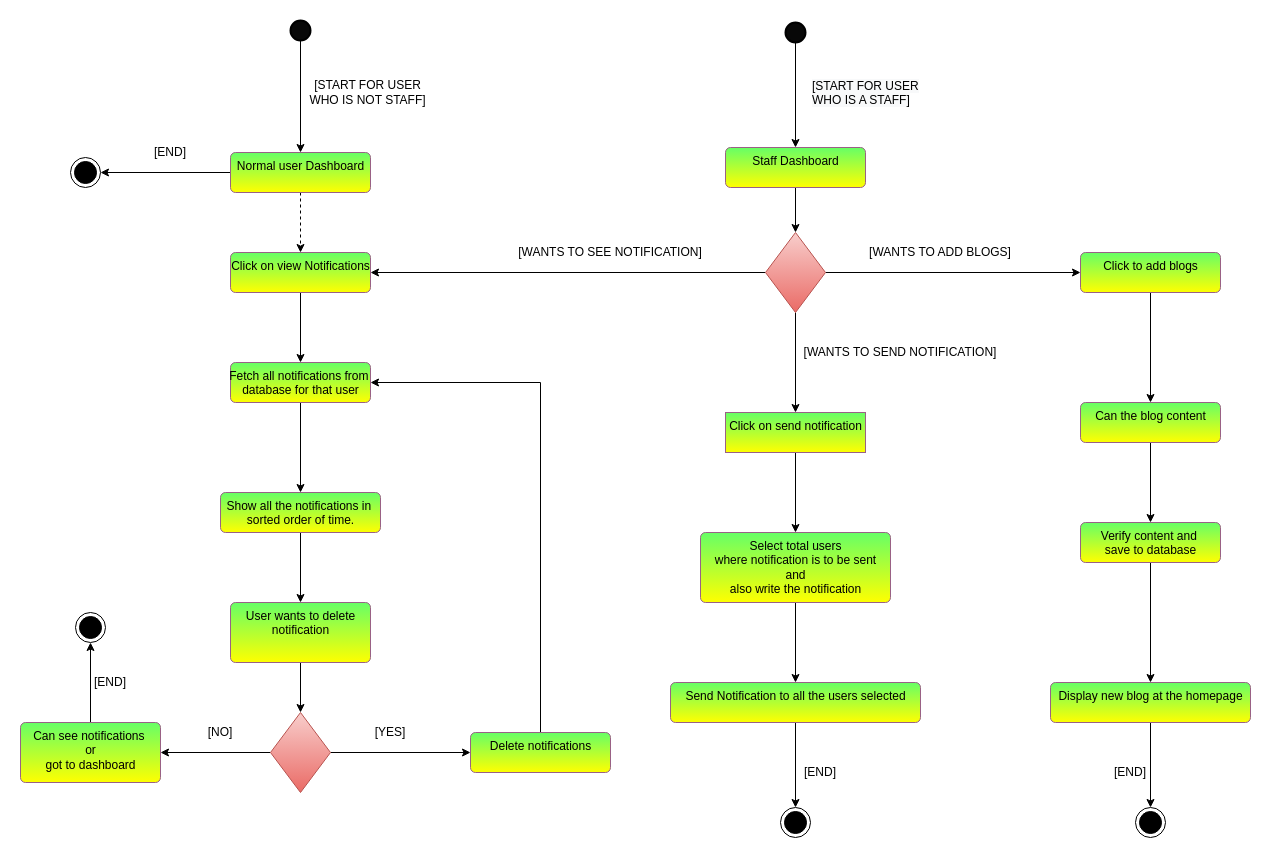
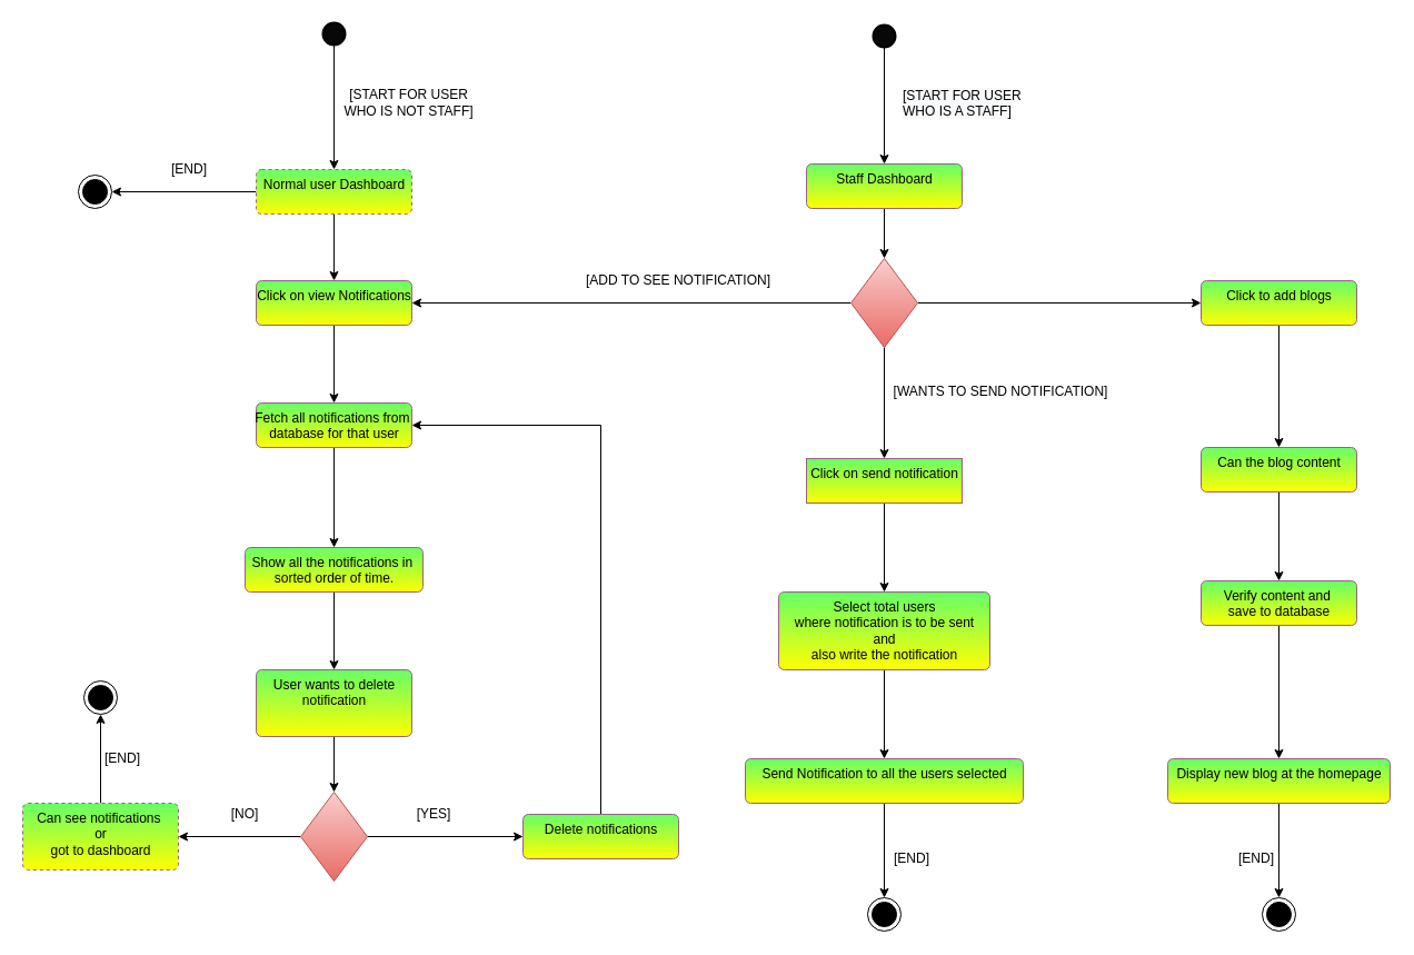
  <mxCell id="0" />
  <mxCell id="1" parent="0" />
  <mxCell id="2" value="" style="edgeStyle=orthogonalEdgeStyle;rounded=0;orthogonalLoop=1;jettySize=auto;html=1;" parent="1" source="3" target="50" edge="1"><mxGeometry relative="1" as="geometry" /></mxCell>
  <mxCell id="3" value="Display new blog at the homepage" style="html=1;align=center;verticalAlign=top;rounded=1;absoluteArcSize=1;arcSize=10;dashed=0;strokeColor=#996185;gradientColor=#FFFF00;fillColor=#66FF66;" parent="1" vertex="1"><mxGeometry x="1050" y="682" width="200" height="40" as="geometry" /></mxCell>
  <mxCell id="4" value="" style="edgeStyle=orthogonalEdgeStyle;rounded=0;orthogonalLoop=1;jettySize=auto;html=1;" parent="1" source="5" target="3" edge="1"><mxGeometry relative="1" as="geometry" /></mxCell>
  <mxCell id="5" value="Verify content and&amp;nbsp;&lt;br&gt;save to database" style="html=1;align=center;verticalAlign=top;rounded=1;absoluteArcSize=1;arcSize=10;dashed=0;strokeColor=#996185;gradientColor=#FFFF00;fillColor=#66FF66;" parent="1" vertex="1"><mxGeometry x="1080" y="522" width="140" height="40" as="geometry" /></mxCell>
  <mxCell id="6" value="" style="edgeStyle=orthogonalEdgeStyle;rounded=0;orthogonalLoop=1;jettySize=auto;html=1;" parent="1" source="7" target="5" edge="1"><mxGeometry relative="1" as="geometry" /></mxCell>
  <mxCell id="7" value="Can the blog content" style="html=1;align=center;verticalAlign=top;rounded=1;absoluteArcSize=1;arcSize=10;dashed=0;strokeColor=#996185;gradientColor=#FFFF00;fillColor=#66FF66;" parent="1" vertex="1"><mxGeometry x="1080" y="402" width="140" height="40" as="geometry" /></mxCell>
  <mxCell id="8" value="" style="edgeStyle=orthogonalEdgeStyle;rounded=0;orthogonalLoop=1;jettySize=auto;html=1;" parent="1" source="9" target="7" edge="1"><mxGeometry relative="1" as="geometry" /></mxCell>
  <mxCell id="9" value="Click to add blogs&lt;br&gt;" style="html=1;align=center;verticalAlign=top;rounded=1;absoluteArcSize=1;arcSize=10;dashed=0;strokeColor=#996185;gradientColor=#FFFF00;fillColor=#66FF66;" parent="1" vertex="1"><mxGeometry x="1080" y="252" width="140" height="40" as="geometry" /></mxCell>
  <mxCell id="10" value="" style="edgeStyle=orthogonalEdgeStyle;rounded=0;orthogonalLoop=1;jettySize=auto;html=1;" parent="1" source="11" target="45" edge="1"><mxGeometry relative="1" as="geometry" /></mxCell>
  <mxCell id="11" value="Send Notification to all the users selected" style="html=1;align=center;verticalAlign=top;rounded=1;absoluteArcSize=1;arcSize=10;dashed=0;strokeColor=#996185;gradientColor=#FFFF00;fillColor=#66FF66;" parent="1" vertex="1"><mxGeometry x="670" y="682" width="250" height="40" as="geometry" /></mxCell>
  <mxCell id="12" value="" style="edgeStyle=orthogonalEdgeStyle;rounded=0;orthogonalLoop=1;jettySize=auto;html=1;" parent="1" source="13" target="11" edge="1"><mxGeometry relative="1" as="geometry" /></mxCell>
  <mxCell id="13" value="Select total users&lt;br&gt;where notification is to be sent&lt;br&gt;and&lt;br&gt;also write the notification" style="html=1;align=center;verticalAlign=top;rounded=1;absoluteArcSize=1;arcSize=10;dashed=0;strokeColor=#996185;gradientColor=#FFFF00;fillColor=#66FF66;" parent="1" vertex="1"><mxGeometry x="700" y="532" width="190" height="70" as="geometry" /></mxCell>
  <mxCell id="14" value="" style="edgeStyle=orthogonalEdgeStyle;rounded=0;orthogonalLoop=1;jettySize=auto;html=1;" parent="1" source="15" target="13" edge="1"><mxGeometry relative="1" as="geometry" /></mxCell>
  <mxCell id="15" value="Click on send notification" style="html=1;align=center;verticalAlign=top;absoluteArcSize=1;arcSize=10;dashed=0;strokeColor=#996185;gradientColor=#FFFF00;fillColor=#66FF66;rounded=0;" parent="1" vertex="1"><mxGeometry x="725" y="412" width="140" height="40" as="geometry" /></mxCell>
  <mxCell id="16" value="" style="edgeStyle=orthogonalEdgeStyle;rounded=0;orthogonalLoop=1;jettySize=auto;html=1;" parent="1" source="17" target="36" edge="1"><mxGeometry relative="1" as="geometry" /></mxCell>
  <mxCell id="17" value="Staff Dashboard" style="html=1;align=center;verticalAlign=top;rounded=1;absoluteArcSize=1;arcSize=10;dashed=0;strokeColor=#996185;gradientColor=#FFFF00;fillColor=#66FF66;" parent="1" vertex="1"><mxGeometry x="725" y="147" width="140" height="40" as="geometry" /></mxCell>
  <mxCell id="18" value="" style="edgeStyle=orthogonalEdgeStyle;rounded=0;orthogonalLoop=1;jettySize=auto;html=1;" parent="1" source="19" target="40" edge="1"><mxGeometry relative="1" as="geometry" /></mxCell>
- <mxCell id="19" value="Can see notifications&amp;nbsp;&lt;br&gt;or&lt;br&gt;got to dashboard" style="html=1;align=center;verticalAlign=top;rounded=1;absoluteArcSize=1;arcSize=10;dashed=0;strokeColor=#996185;gradientColor=#FFFF00;fillColor=#66FF66;" parent="1" vertex="1"><mxGeometry x="20" y="722" width="140" height="60" as="geometry" /></mxCell>
+ <mxCell id="19" value="Can see notifications&amp;nbsp;&lt;br&gt;or&lt;br&gt;got to dashboard" style="html=1;align=center;verticalAlign=top;rounded=1;absoluteArcSize=1;arcSize=10;dashed=1;strokeColor=#996185;gradientColor=#FFFF00;fillColor=#66FF66;" parent="1" vertex="1"><mxGeometry x="20" y="722" width="140" height="60" as="geometry" /></mxCell>
  <mxCell id="20" style="edgeStyle=orthogonalEdgeStyle;rounded=0;orthogonalLoop=1;jettySize=auto;html=1;entryX=1;entryY=0.5;entryDx=0;entryDy=0;exitX=0.5;exitY=0;exitDx=0;exitDy=0;" parent="1" source="21" target="27" edge="1"><mxGeometry relative="1" as="geometry" /></mxCell>
  <mxCell id="21" value="Delete notifications" style="html=1;align=center;verticalAlign=top;rounded=1;absoluteArcSize=1;arcSize=10;dashed=0;strokeColor=#996185;gradientColor=#FFFF00;fillColor=#66FF66;" parent="1" vertex="1"><mxGeometry x="470" y="732" width="140" height="40" as="geometry" /></mxCell>
  <mxCell id="22" value="" style="edgeStyle=orthogonalEdgeStyle;rounded=0;orthogonalLoop=1;jettySize=auto;html=1;" parent="1" source="23" target="39" edge="1"><mxGeometry relative="1" as="geometry" /></mxCell>
  <mxCell id="23" value="User wants to delete &lt;br&gt;notification" style="html=1;align=center;verticalAlign=top;rounded=1;absoluteArcSize=1;arcSize=10;dashed=0;strokeColor=#996185;gradientColor=#FFFF00;fillColor=#66FF66;" parent="1" vertex="1"><mxGeometry x="230" y="602" width="140" height="60" as="geometry" /></mxCell>
  <mxCell id="24" value="" style="edgeStyle=orthogonalEdgeStyle;rounded=0;orthogonalLoop=1;jettySize=auto;html=1;" parent="1" source="25" target="23" edge="1"><mxGeometry relative="1" as="geometry" /></mxCell>
  <mxCell id="25" value="Show all the notifications in&amp;nbsp;&lt;br&gt;sorted order of time." style="html=1;align=center;verticalAlign=top;rounded=1;absoluteArcSize=1;arcSize=10;dashed=0;strokeColor=#996185;gradientColor=#FFFF00;fillColor=#66FF66;" parent="1" vertex="1"><mxGeometry x="220" y="492" width="160" height="40" as="geometry" /></mxCell>
  <mxCell id="26" value="" style="edgeStyle=orthogonalEdgeStyle;rounded=0;orthogonalLoop=1;jettySize=auto;html=1;" parent="1" source="27" target="25" edge="1"><mxGeometry relative="1" as="geometry" /></mxCell>
  <mxCell id="27" value="Fetch all notifications from&amp;nbsp;&lt;br&gt;database for that user" style="html=1;align=center;verticalAlign=top;rounded=1;absoluteArcSize=1;arcSize=10;dashed=0;strokeColor=#996185;gradientColor=#FFFF00;fillColor=#66FF66;" parent="1" vertex="1"><mxGeometry x="230" y="362" width="140" height="40" as="geometry" /></mxCell>
  <mxCell id="28" value="" style="edgeStyle=orthogonalEdgeStyle;rounded=0;orthogonalLoop=1;jettySize=auto;html=1;" parent="1" source="29" target="27" edge="1"><mxGeometry relative="1" as="geometry" /></mxCell>
  <mxCell id="29" value="Click on view Notifications" style="html=1;align=center;verticalAlign=top;rounded=1;absoluteArcSize=1;arcSize=10;dashed=0;strokeColor=#996185;gradientColor=#FFFF00;fillColor=#66FF66;" parent="1" vertex="1"><mxGeometry x="230" y="252" width="140" height="40" as="geometry" /></mxCell>
- <mxCell id="30" value="" style="edgeStyle=orthogonalEdgeStyle;rounded=0;orthogonalLoop=1;jettySize=auto;html=1;dashed=1;" parent="1" source="32" target="29" edge="1"><mxGeometry relative="1" as="geometry" /></mxCell>
+ <mxCell id="30" value="" style="edgeStyle=orthogonalEdgeStyle;rounded=0;orthogonalLoop=1;jettySize=auto;html=1;" parent="1" source="32" target="29" edge="1"><mxGeometry relative="1" as="geometry" /></mxCell>
  <mxCell id="31" style="edgeStyle=orthogonalEdgeStyle;rounded=0;orthogonalLoop=1;jettySize=auto;html=1;" parent="1" source="32" target="46" edge="1"><mxGeometry relative="1" as="geometry" /></mxCell>
- <mxCell id="32" value="Normal user Dashboard" style="html=1;align=center;verticalAlign=top;rounded=1;absoluteArcSize=1;arcSize=10;dashed=0;strokeColor=#996185;gradientColor=#FFFF00;fillColor=#66FF66;" parent="1" vertex="1"><mxGeometry x="230" y="152" width="140" height="40" as="geometry" /></mxCell>
+ <mxCell id="32" value="Normal user Dashboard" style="html=1;align=center;verticalAlign=top;rounded=1;absoluteArcSize=1;arcSize=10;dashed=1;strokeColor=#996185;gradientColor=#FFFF00;fillColor=#66FF66;" parent="1" vertex="1"><mxGeometry x="230" y="152" width="140" height="40" as="geometry" /></mxCell>
  <mxCell id="33" style="edgeStyle=orthogonalEdgeStyle;rounded=0;orthogonalLoop=1;jettySize=auto;html=1;entryX=1;entryY=0.5;entryDx=0;entryDy=0;" parent="1" source="36" target="29" edge="1"><mxGeometry relative="1" as="geometry" /></mxCell>
  <mxCell id="34" value="" style="edgeStyle=orthogonalEdgeStyle;rounded=0;orthogonalLoop=1;jettySize=auto;html=1;" parent="1" source="36" target="15" edge="1"><mxGeometry relative="1" as="geometry" /></mxCell>
  <mxCell id="35" style="edgeStyle=orthogonalEdgeStyle;rounded=0;orthogonalLoop=1;jettySize=auto;html=1;entryX=0;entryY=0.5;entryDx=0;entryDy=0;" parent="1" source="36" target="9" edge="1"><mxGeometry relative="1" as="geometry" /></mxCell>
  <mxCell id="36" value="" style="rhombus;whiteSpace=wrap;html=1;gradientColor=#ea6b66;fillColor=#f8cecc;strokeColor=#b85450;" parent="1" vertex="1"><mxGeometry x="765" y="232" width="60" height="80" as="geometry" /></mxCell>
  <mxCell id="37" style="edgeStyle=orthogonalEdgeStyle;rounded=0;orthogonalLoop=1;jettySize=auto;html=1;entryX=0;entryY=0.5;entryDx=0;entryDy=0;" parent="1" source="39" target="21" edge="1"><mxGeometry relative="1" as="geometry" /></mxCell>
  <mxCell id="38" value="" style="edgeStyle=orthogonalEdgeStyle;rounded=0;orthogonalLoop=1;jettySize=auto;html=1;" parent="1" source="39" target="19" edge="1"><mxGeometry relative="1" as="geometry" /></mxCell>
  <mxCell id="39" value="" style="rhombus;whiteSpace=wrap;html=1;gradientColor=#ea6b66;fillColor=#f8cecc;strokeColor=#b85450;" parent="1" vertex="1"><mxGeometry y="712" width="60" height="80" as="geometry" x="270" /></mxCell>
  <mxCell id="40" value="" style="ellipse;html=1;shape=endState;fillColor=#000000;strokeColor=#000000;" parent="1" vertex="1"><mxGeometry x="75" y="612" width="30" height="30" as="geometry" /></mxCell>
  <mxCell id="41" value="" style="edgeStyle=orthogonalEdgeStyle;rounded=0;orthogonalLoop=1;jettySize=auto;html=1;exitX=0.5;exitY=1;exitDx=0;exitDy=0;exitPerimeter=0;" parent="1" source="58" target="32" edge="1"><mxGeometry relative="1" as="geometry"><mxPoint x="300" y="62" as="sourcePoint" /></mxGeometry></mxCell>
  <mxCell id="42" value="[START FOR USER WHO IS NOT STAFF]&lt;br&gt;" style="text;html=1;strokeColor=none;fillColor=none;align=center;verticalAlign=middle;whiteSpace=wrap;rounded=0;" parent="1" vertex="1"><mxGeometry x="300" y="82" width="135" height="20" as="geometry" /></mxCell>
  <mxCell id="43" value="[YES]" style="text;html=1;strokeColor=none;fillColor=none;align=center;verticalAlign=middle;whiteSpace=wrap;rounded=0;" parent="1" vertex="1"><mxGeometry x="370" y="722" width="40" height="20" as="geometry" /></mxCell>
  <mxCell id="44" value="[NO]" style="text;html=1;strokeColor=none;fillColor=none;align=center;verticalAlign=middle;whiteSpace=wrap;rounded=0;" parent="1" vertex="1"><mxGeometry x="200" y="722" width="40" height="20" as="geometry" /></mxCell>
  <mxCell id="45" value="" style="ellipse;html=1;shape=endState;fillColor=#000000;strokeColor=#000000;" parent="1" vertex="1"><mxGeometry x="780" y="807" width="30" height="30" as="geometry" /></mxCell>
  <mxCell id="46" value="" style="ellipse;html=1;shape=endState;fillColor=#000000;strokeColor=#000000;" parent="1" vertex="1"><mxGeometry x="70" y="157" width="30" height="30" as="geometry" /></mxCell>
  <mxCell id="47" value="[END]" style="text;html=1;strokeColor=none;fillColor=none;align=center;verticalAlign=middle;whiteSpace=wrap;rounded=0;" parent="1" vertex="1"><mxGeometry x="150" y="142" width="40" height="20" as="geometry" /></mxCell>
  <mxCell id="48" value="[END]" style="text;html=1;strokeColor=none;fillColor=none;align=center;verticalAlign=middle;whiteSpace=wrap;rounded=0;" parent="1" vertex="1"><mxGeometry x="90" y="672" width="40" height="20" as="geometry" /></mxCell>
  <mxCell id="49" value="&lt;span style=&quot;color: rgb(0 , 0 , 0) ; font-family: &amp;#34;helvetica&amp;#34; ; font-size: 12px ; font-style: normal ; font-weight: 400 ; letter-spacing: normal ; text-align: center ; text-indent: 0px ; text-transform: none ; word-spacing: 0px ; background-color: rgb(248 , 249 , 250) ; display: inline ; float: none&quot;&gt;[START FOR USER WHO IS A STAFF]&lt;/span&gt;" style="text;whiteSpace=wrap;html=1;" parent="1" vertex="1"><mxGeometry x="810" y="72" width="130" height="30" as="geometry" /></mxCell>
  <mxCell id="50" value="" style="ellipse;html=1;shape=endState;fillColor=#000000;strokeColor=#000000;" parent="1" vertex="1"><mxGeometry x="1135" y="807" width="30" height="30" as="geometry" /></mxCell>
- <mxCell id="51" value="[WANTS TO SEE NOTIFICATION]" style="text;html=1;strokeColor=none;fillColor=none;align=center;verticalAlign=middle;whiteSpace=wrap;rounded=0;" parent="1" vertex="1"><mxGeometry x="510" y="242" width="200" height="20" as="geometry" /></mxCell>
- <mxCell id="52" value="[WANTS TO ADD BLOGS]" style="text;html=1;strokeColor=none;fillColor=none;align=center;verticalAlign=middle;whiteSpace=wrap;rounded=0;" parent="1" vertex="1"><mxGeometry x="840" y="242" width="200" height="20" as="geometry" /></mxCell>
+ <mxCell id="51" value="[ADD TO SEE NOTIFICATION]" style="text;html=1;strokeColor=none;fillColor=none;align=center;verticalAlign=middle;whiteSpace=wrap;rounded=0;" parent="1" vertex="1"><mxGeometry x="510" y="242" width="200" height="20" as="geometry" /></mxCell>
  <mxCell id="53" value="[WANTS TO SEND NOTIFICATION]" style="text;html=1;strokeColor=none;fillColor=none;align=center;verticalAlign=middle;whiteSpace=wrap;rounded=0;" parent="1" vertex="1"><mxGeometry x="800" y="342" width="200" height="20" as="geometry" /></mxCell>
  <mxCell id="54" value="[END]" style="text;html=1;strokeColor=none;fillColor=none;align=center;verticalAlign=middle;whiteSpace=wrap;rounded=0;" parent="1" vertex="1"><mxGeometry x="800" y="762" width="40" height="20" as="geometry" /></mxCell>
  <mxCell id="55" value="[END]" style="text;html=1;strokeColor=none;fillColor=none;align=center;verticalAlign=middle;whiteSpace=wrap;rounded=0;" parent="1" vertex="1"><mxGeometry x="1110" y="762" width="40" height="20" as="geometry" /></mxCell>
  <mxCell id="56" value="" style="edgeStyle=orthogonalEdgeStyle;rounded=0;orthogonalLoop=1;jettySize=auto;html=1;entryX=0.5;entryY=0;entryDx=0;entryDy=0;" edge="1" parent="1" source="57" target="17"><mxGeometry relative="1" as="geometry" /></mxCell>
  <mxCell id="57" value="" style="strokeWidth=2;html=1;shape=mxgraph.flowchart.start_1;whiteSpace=wrap;fillColor=#080808;" vertex="1" parent="1"><mxGeometry x="785" y="22" width="20" height="20" as="geometry" /></mxCell>
  <mxCell id="58" value="" style="strokeWidth=2;html=1;shape=mxgraph.flowchart.start_1;whiteSpace=wrap;fillColor=#080808;" vertex="1" parent="1"><mxGeometry x="290" y="20" width="20" height="20" as="geometry" /></mxCell>
